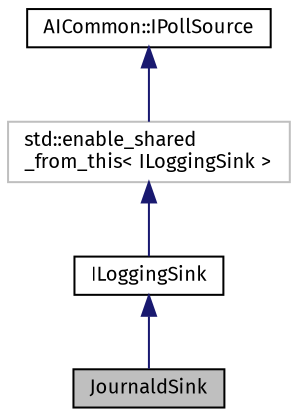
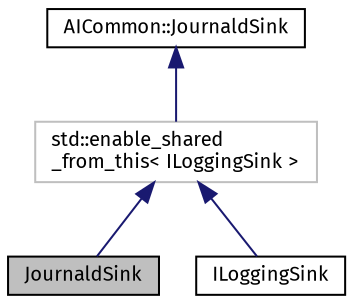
  digraph {
    fontname="Fira Sans"
    node [color=black fillcolor=white fontname="Fira Sans" fontsize=10 shape=record style=filled]
    edge [color=midnightblue dir=back fontname="Fira Sans" fontsize=10 labelfontname=Helvetica labelfontsize=10 style=solid]
    n1 [fillcolor=grey75 fontcolor=black height=0.2 label=JournaldSink width=0.4]
    n2 [height=0.2 label=ILoggingSink width=0.4]
-   n3 [height=0.2 label="AICommon::IPollSource" width=0.4]
+   n3 [height=0.2 label="AICommon::JournaldSink" width=0.4]
    n4 [color=grey75 height=0.2 label="std::enable_shared\l_from_this\< ILoggingSink \>" width=0.4]
-   n2 -> n1
+   n4 -> n1
    n3 -> n4
    n4 -> n2
  }
